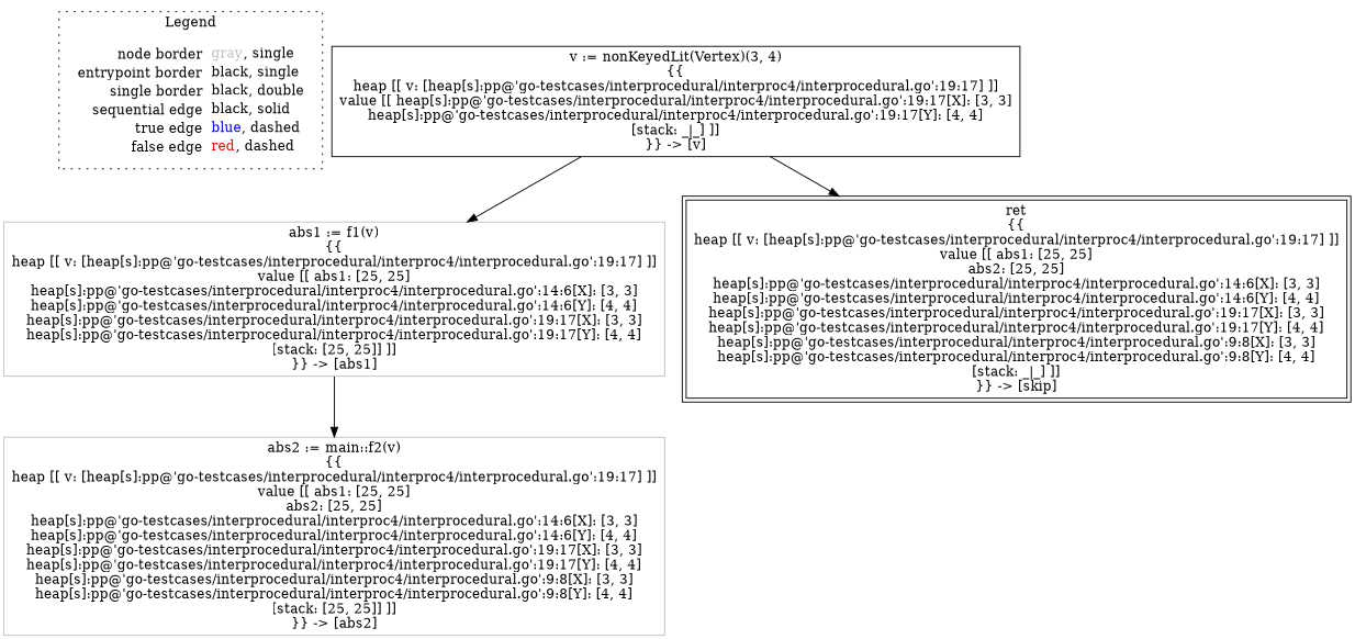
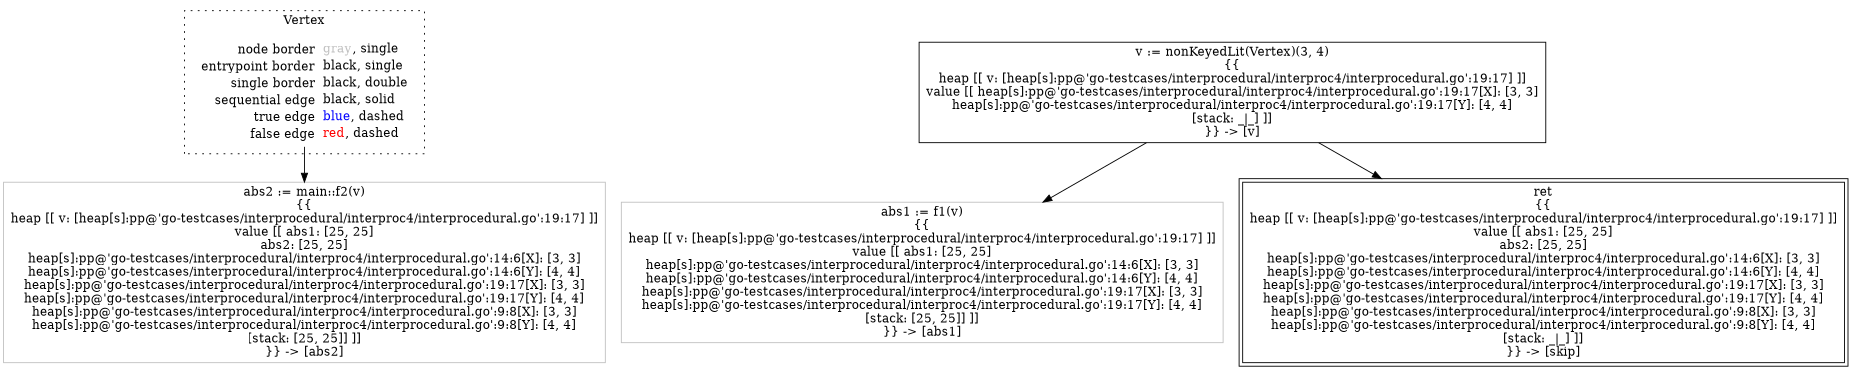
  digraph {
    node [shape=rect color=black]
    edge [color=black]
    n1 [label=<<table border="0" cellpadding="2" cellspacing="0" cellborder="0"><tr><td align="right">node border&nbsp;</td><td align="left"><font color="gray">gray</font>, single</td></tr><tr><td align="right">entrypoint border&nbsp;</td><td align="left"><font color="black">black</font>, single</td></tr><tr><td align="right">single border&nbsp;</td><td align="left"><font color="black">black</font>, double</td></tr><tr><td align="right">sequential edge&nbsp;</td><td align="left"><font color="black">black</font>, solid</td></tr><tr><td align="right">true edge&nbsp;</td><td align="left"><font color="blue">blue</font>, dashed</td></tr><tr><td align="right">false edge&nbsp;</td><td align="left"><font color="red">red</font>, dashed</td></tr></table>> shape=plaintext color=""]
    n2 [label=<v := nonKeyedLit(Vertex)(3, 4)<BR/>{{<BR/>heap [[ v: [heap[s]:pp@'go-testcases/interprocedural/interproc4/interprocedural.go':19:17] ]]<BR/>value [[ heap[s]:pp@'go-testcases/interprocedural/interproc4/interprocedural.go':19:17[X]: [3, 3]<BR/>heap[s]:pp@'go-testcases/interprocedural/interproc4/interprocedural.go':19:17[Y]: [4, 4]<BR/>[stack: _|_] ]]<BR/>}} -&gt; [v]>]
    n3 [color=gray label=<abs1 := f1(v)<BR/>{{<BR/>heap [[ v: [heap[s]:pp@'go-testcases/interprocedural/interproc4/interprocedural.go':19:17] ]]<BR/>value [[ abs1: [25, 25]<BR/>heap[s]:pp@'go-testcases/interprocedural/interproc4/interprocedural.go':14:6[X]: [3, 3]<BR/>heap[s]:pp@'go-testcases/interprocedural/interproc4/interprocedural.go':14:6[Y]: [4, 4]<BR/>heap[s]:pp@'go-testcases/interprocedural/interproc4/interprocedural.go':19:17[X]: [3, 3]<BR/>heap[s]:pp@'go-testcases/interprocedural/interproc4/interprocedural.go':19:17[Y]: [4, 4]<BR/>[stack: [25, 25]] ]]<BR/>}} -&gt; [abs1]>]
    n4 [label=<ret<BR/>{{<BR/>heap [[ v: [heap[s]:pp@'go-testcases/interprocedural/interproc4/interprocedural.go':19:17] ]]<BR/>value [[ abs1: [25, 25]<BR/>abs2: [25, 25]<BR/>heap[s]:pp@'go-testcases/interprocedural/interproc4/interprocedural.go':14:6[X]: [3, 3]<BR/>heap[s]:pp@'go-testcases/interprocedural/interproc4/interprocedural.go':14:6[Y]: [4, 4]<BR/>heap[s]:pp@'go-testcases/interprocedural/interproc4/interprocedural.go':19:17[X]: [3, 3]<BR/>heap[s]:pp@'go-testcases/interprocedural/interproc4/interprocedural.go':19:17[Y]: [4, 4]<BR/>heap[s]:pp@'go-testcases/interprocedural/interproc4/interprocedural.go':9:8[X]: [3, 3]<BR/>heap[s]:pp@'go-testcases/interprocedural/interproc4/interprocedural.go':9:8[Y]: [4, 4]<BR/>[stack: _|_] ]]<BR/>}} -&gt; [skip]> peripheries=2]
    n5 [color=gray label=<abs2 := main::f2(v)<BR/>{{<BR/>heap [[ v: [heap[s]:pp@'go-testcases/interprocedural/interproc4/interprocedural.go':19:17] ]]<BR/>value [[ abs1: [25, 25]<BR/>abs2: [25, 25]<BR/>heap[s]:pp@'go-testcases/interprocedural/interproc4/interprocedural.go':14:6[X]: [3, 3]<BR/>heap[s]:pp@'go-testcases/interprocedural/interproc4/interprocedural.go':14:6[Y]: [4, 4]<BR/>heap[s]:pp@'go-testcases/interprocedural/interproc4/interprocedural.go':19:17[X]: [3, 3]<BR/>heap[s]:pp@'go-testcases/interprocedural/interproc4/interprocedural.go':19:17[Y]: [4, 4]<BR/>heap[s]:pp@'go-testcases/interprocedural/interproc4/interprocedural.go':9:8[X]: [3, 3]<BR/>heap[s]:pp@'go-testcases/interprocedural/interproc4/interprocedural.go':9:8[Y]: [4, 4]<BR/>[stack: [25, 25]] ]]<BR/>}} -&gt; [abs2]>]
    subgraph cluster_1 {
-     label=Legend
+     label=Vertex
      style=dotted
      n1
    }
    n2 -> n3
    n2 -> n4
-   n3 -> n5
+   n1 -> n5
  }
